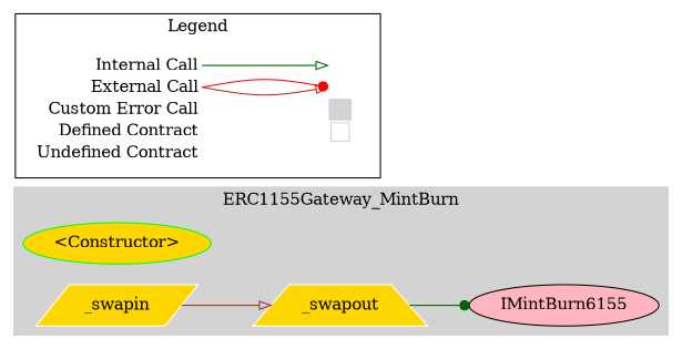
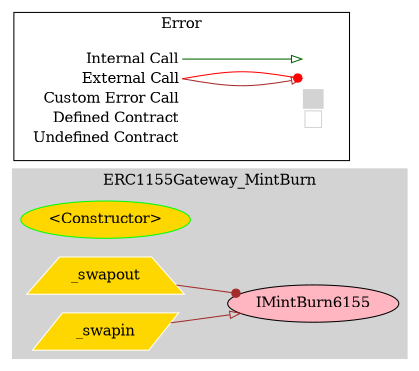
  digraph {
    compound=true
    rankdir=LR
    node [fillcolor=gold shape=ellipse style=filled]
    edge [arrowhead=onormal color=darkgreen]
    n1 [color=green label="<Constructor>"]
    n2 [color=white label=_swapout shape=trapezium]
    n3 [color=white label=_swapin shape=parallelogram]
    n4 [fillcolor=lightpink label=IMintBurn6155]
    n5 [label=<<table border="0" cellpadding="2" cellspacing="0" cellborder="0">   <tr><td align="right" port="i1">Internal Call</td></tr>   <tr><td align="right" port="i2">External Call</td></tr>   <tr><td align="right" port="i2">Custom Error Call</td></tr>   <tr><td align="right" port="i3">Defined Contract</td></tr>   <tr><td align="right" port="i4">Undefined Contract</td></tr>   </table>> shape=plaintext fillcolor="" style=""]
    n6 [label=<<table border="0" cellpadding="2" cellspacing="0" cellborder="0">   <tr><td port="i1">&nbsp;&nbsp;&nbsp;</td></tr>   <tr><td port="i2">&nbsp;&nbsp;&nbsp;</td></tr>   <tr><td port="i3" bgcolor="lightgray">&nbsp;&nbsp;&nbsp;</td></tr>   <tr><td port="i4">     <table border="1" cellborder="0" cellspacing="0" cellpadding="7" color="lightgray">       <tr>        <td></td>       </tr>      </table>   </td></tr>   </table>> shape=plaintext fillcolor="" style=""]
    subgraph cluster_1 {
      bgcolor=lightgray
      color=lightgray
      label=ERC1155Gateway_MintBurn
      style=filled
      n1
      n2
      n3
      n4
    }
    subgraph cluster_2 {
-     label=Legend
+     label=Error
      n5
      n6
    }
-   n2 -> n4 [arrowhead=dot]
-   n3 -> n2 [color=brown]
+   n2 -> n4 [arrowhead=dot color=brown]
+   n3 -> n4 [color=brown]
    n5 -> n6 [headport="i1:w" tailport="i1:e"]
    n5 -> n6 [color=brown headport="i2:w" tailport="i2:e"]
    n5 -> n6 [arrowhead=dot color=red headport="i2:w" tailport="i2:e"]
  }
